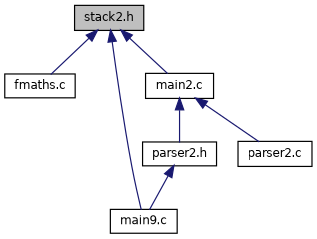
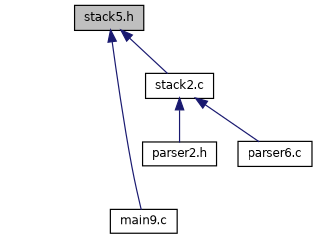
  digraph {
    node [color=black fillcolor=white fontname=Helvetica fontsize=10 shape=record style=filled]
    edge [color=midnightblue dir=back fontname=Helvetica fontsize=10 labelfontname=Helvetica labelfontsize=10 style=solid]
-   n1 [fillcolor=grey75 fontcolor=black height=0.2 label="stack2.h" width=0.4]
-   n2 [height=0.2 label="fmaths.c" width=0.4]
+   n1 [fillcolor=grey75 fontcolor=black height=0.2 label="stack5.h" width=0.4]
    n3 [height=0.2 label="main9.c" width=0.4]
-   n4 [height=0.2 label="main2.c" width=0.4]
+   n4 [height=0.2 label="stack2.c" width=0.4]
    n5 [height=0.2 label="parser2.h" width=0.4]
-   n6 [height=0.2 label="parser2.c" width=0.4]
-   n1 -> n2
+   n6 [height=0.2 label="parser6.c" width=0.4]
    n1 -> n3
    n1 -> n4
    n4 -> n5
    n4 -> n6
-   n5 -> n3
  }
